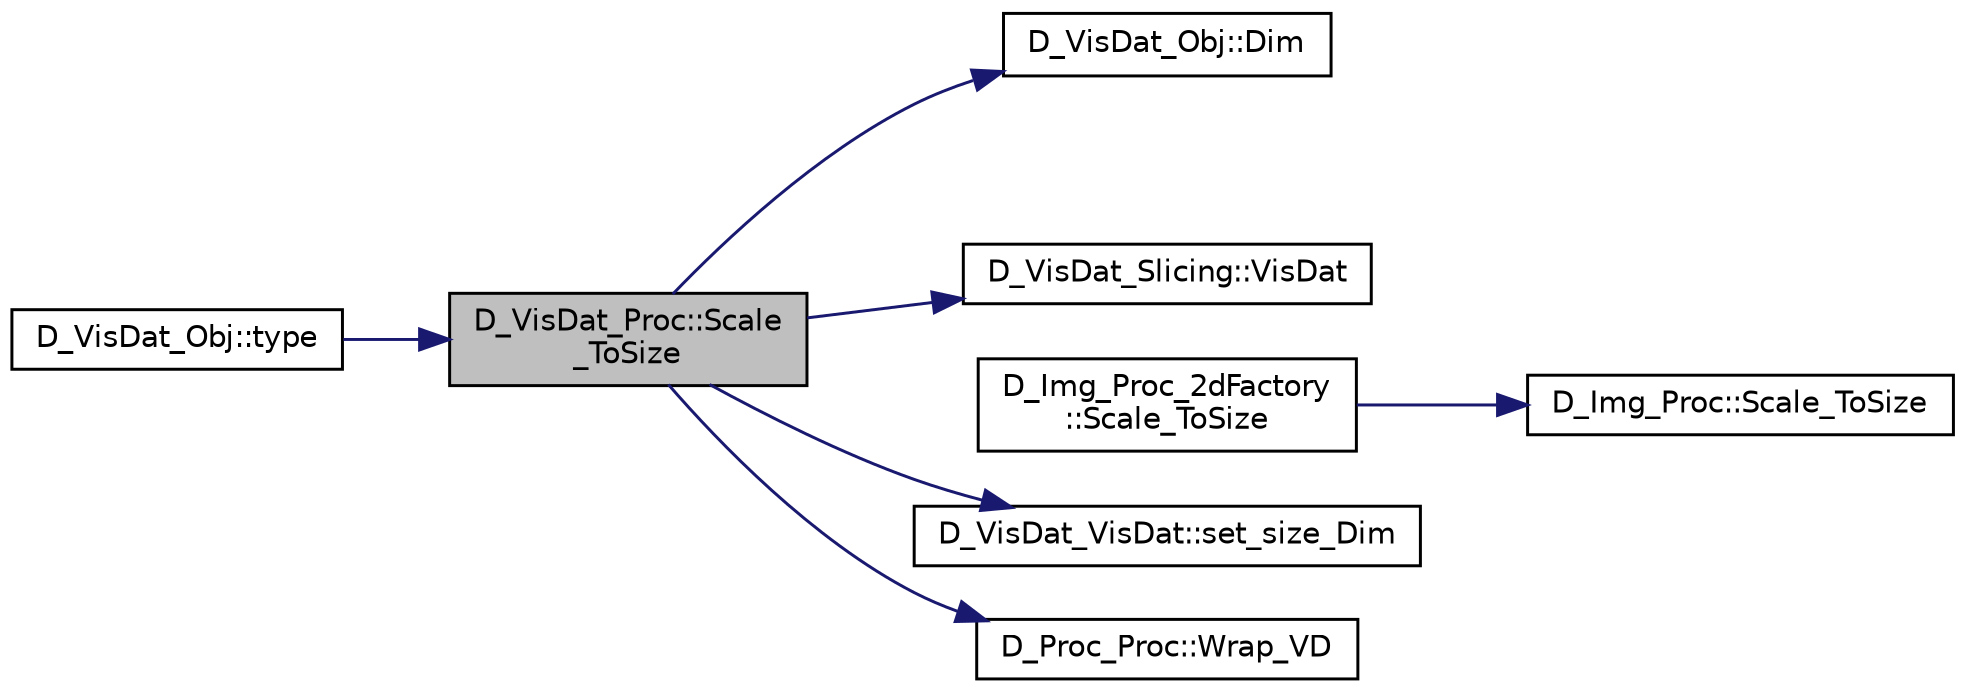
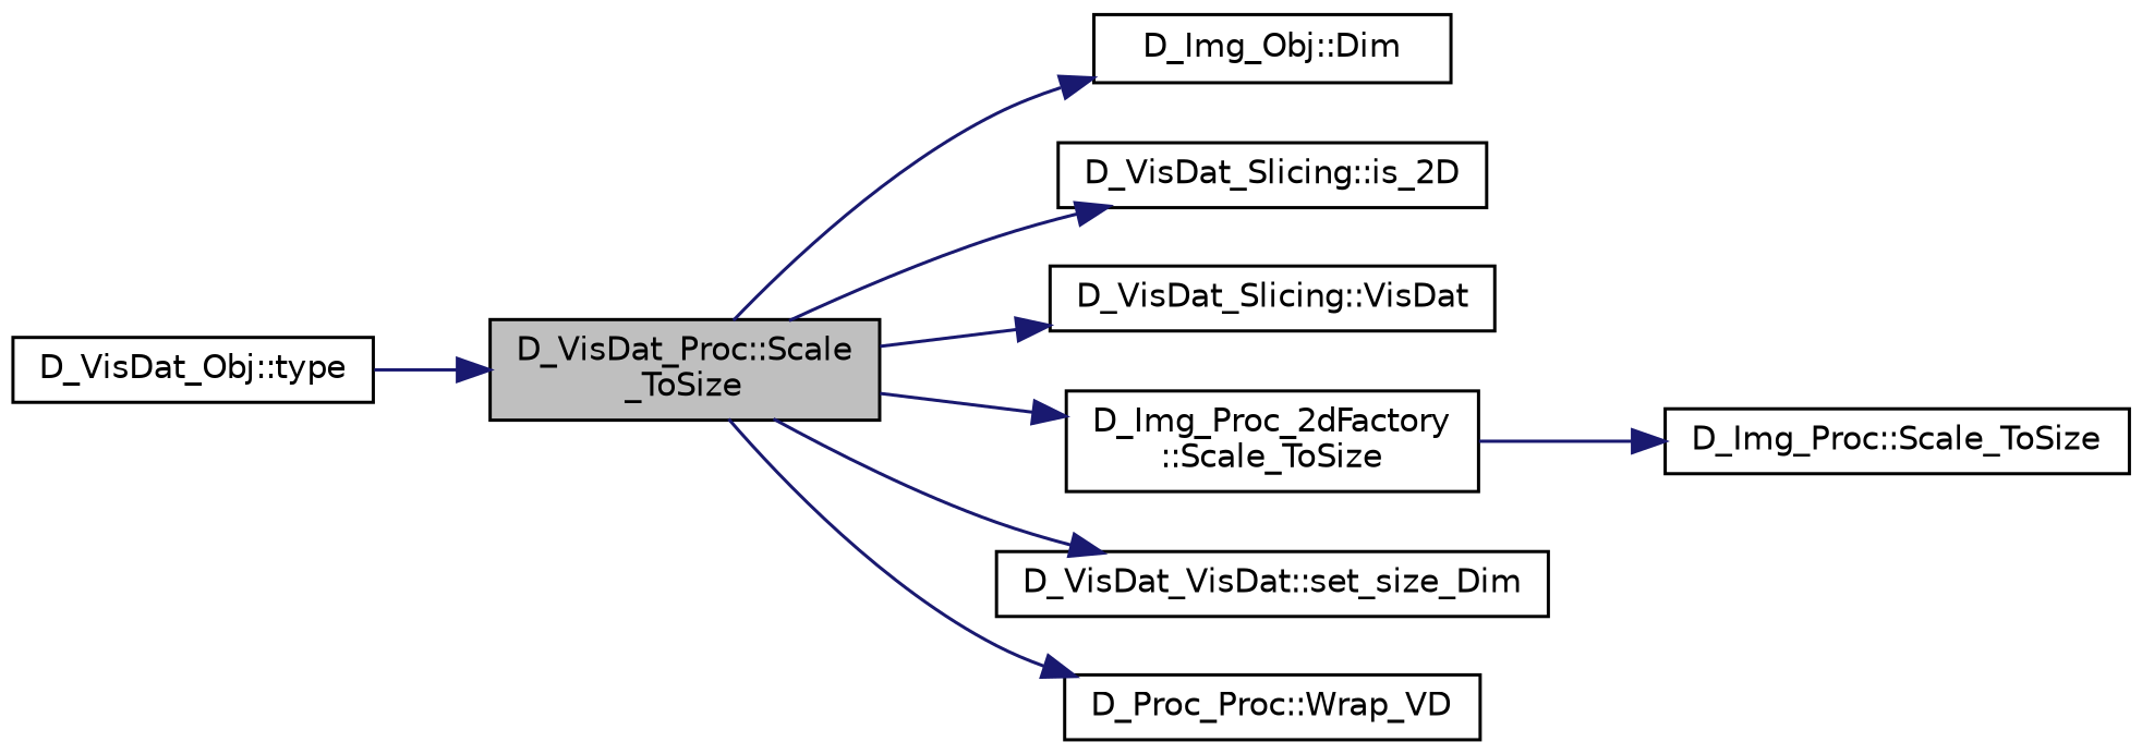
  digraph {
    rankdir=LR
    node [color=black fillcolor=white fontname=Helvetica fontsize=10 shape=record style=filled]
    edge [color=midnightblue fontname=Helvetica fontsize=10 labelfontname=Helvetica labelfontsize=10 style=solid]
    n1 [fillcolor=grey75 fontcolor=black height=0.2 label="D_VisDat_Proc::Scale\l_ToSize" width=0.4]
-   n2 [height=0.2 label="D_VisDat_Obj::Dim" width=0.4]
+   n2 [height=0.2 label="D_Img_Obj::Dim" width=0.4]
+   n3 [height=0.2 label="D_VisDat_Slicing::is_2D" width=0.4]
    n4 [height=0.2 label="D_VisDat_Slicing::VisDat" width=0.4]
    n5 [height=0.2 label="D_Img_Proc_2dFactory\l::Scale_ToSize" width=0.4]
    n6 [height=0.2 label="D_VisDat_VisDat::set_size_Dim" width=0.4]
    n7 [height=0.2 label="D_Proc_Proc::Wrap_VD" width=0.4]
    n8 [height=0.2 label="D_Img_Proc::Scale_ToSize" width=0.4]
    n9 [height=0.2 label="D_VisDat_Obj::type" width=0.4]
    n1 -> n2
+   n1 -> n3
    n1 -> n4
+   n1 -> n5
    n1 -> n6
    n1 -> n7
    n5 -> n8
    n9 -> n1
  }
